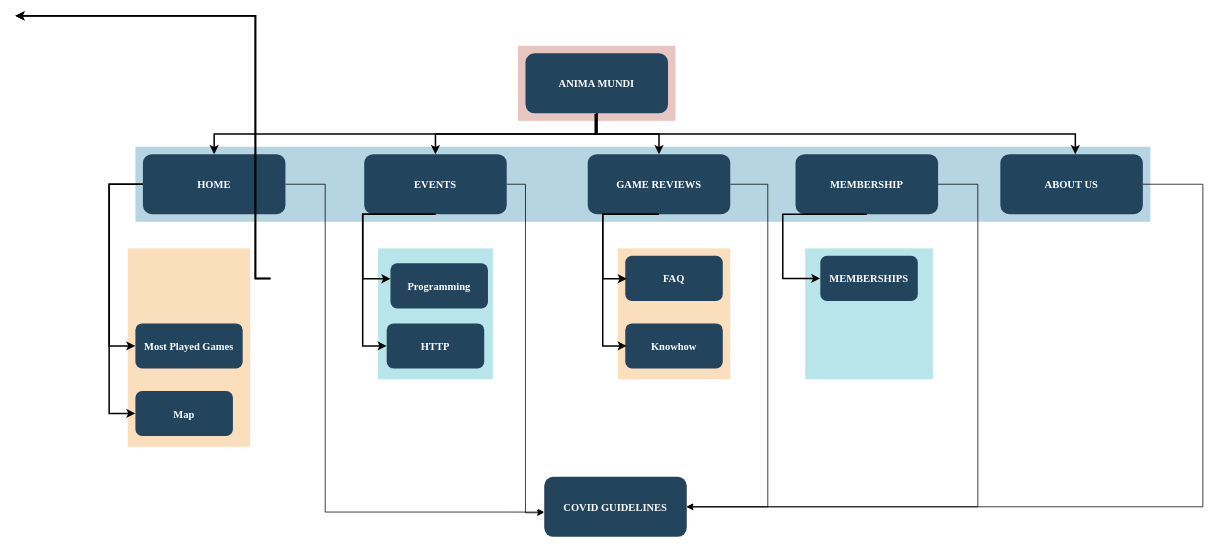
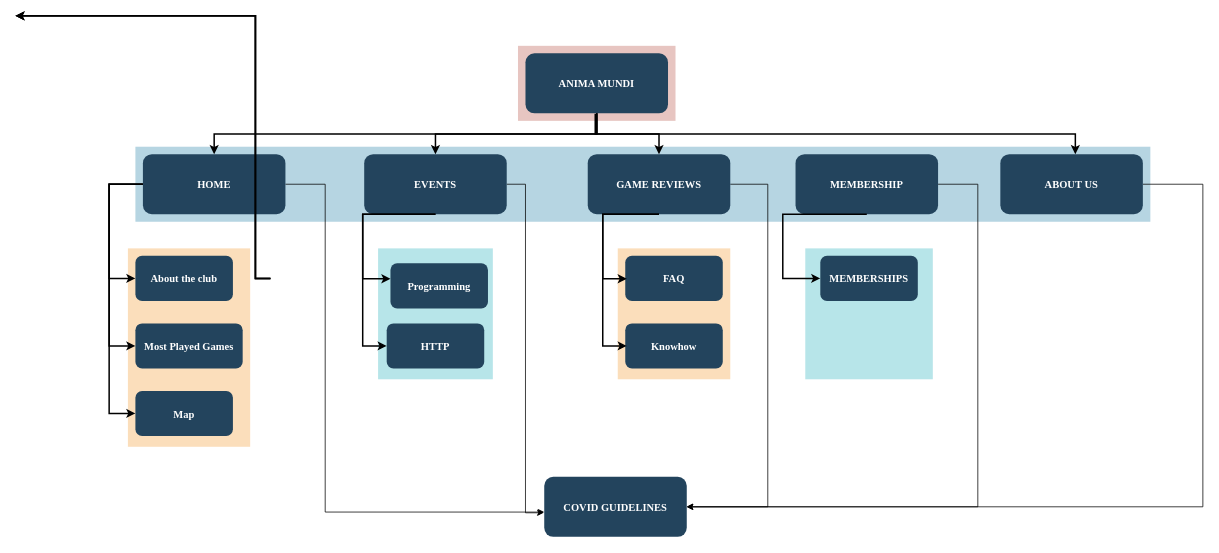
  <mxCell id="0" />
  <mxCell id="1" parent="0" />
  <mxCell id="2" value="" style="fillColor=#AE4132;strokeColor=none;opacity=30;" parent="1" vertex="1"><mxGeometry x="690" y="60.5" width="210" height="100.0" as="geometry" /></mxCell>
  <mxCell id="3" value="" style="fillColor=#10739E;strokeColor=none;opacity=30;" parent="1" vertex="1"><mxGeometry x="180" y="195" width="1353" height="100" as="geometry" /></mxCell>
  <mxCell id="4" value="" style="fillColor=#F2931E;strokeColor=none;opacity=30;" parent="1" vertex="1"><mxGeometry x="823" y="330.5" width="150" height="174.5" as="geometry" /></mxCell>
  <mxCell id="5" value="" style="fillColor=#F2931E;strokeColor=none;opacity=30;" parent="1" vertex="1"><mxGeometry x="170" y="330.5" width="163" height="264.5" as="geometry" /></mxCell>
  <mxCell id="6" value="" style="fillColor=#12AAB5;strokeColor=none;opacity=30;" parent="1" vertex="1"><mxGeometry x="1073" y="330.5" width="170" height="174.5" as="geometry" /></mxCell>
  <mxCell id="7" value="" style="fillColor=#12AAB5;strokeColor=none;opacity=30;" parent="1" vertex="1"><mxGeometry x="503.5" y="330.5" width="153" height="174.5" as="geometry" /></mxCell>
  <mxCell id="8" value="ANIMA MUNDI" style="rounded=1;fillColor=#23445D;gradientColor=none;strokeColor=none;fontColor=#FFFFFF;fontStyle=1;fontFamily=Tahoma;fontSize=14" parent="1" vertex="1"><mxGeometry x="700" y="70.5" width="190" height="80" as="geometry" /></mxCell>
  <mxCell id="9" style="edgeStyle=orthogonalEdgeStyle;rounded=0;orthogonalLoop=1;jettySize=auto;html=1;entryX=1;entryY=0.5;entryDx=0;entryDy=0;" edge="1" parent="1" source="10" target="42"><mxGeometry relative="1" as="geometry"><Array as="points"><mxPoint x="1303" y="245" /><mxPoint x="1303" y="675" /></Array></mxGeometry></mxCell>
  <mxCell id="10" value="MEMBERSHIP" style="rounded=1;fillColor=#23445D;gradientColor=none;strokeColor=none;fontColor=#FFFFFF;fontStyle=1;fontFamily=Tahoma;fontSize=14" parent="1" vertex="1"><mxGeometry x="1060" y="205" width="190" height="80" as="geometry" /></mxCell>
  <mxCell id="11" style="edgeStyle=orthogonalEdgeStyle;rounded=0;orthogonalLoop=1;jettySize=auto;html=1;entryX=1;entryY=0.5;entryDx=0;entryDy=0;" edge="1" parent="1" source="12" target="42"><mxGeometry relative="1" as="geometry"><Array as="points"><mxPoint x="1023" y="245" /><mxPoint x="1023" y="675" /></Array></mxGeometry></mxCell>
  <mxCell id="12" value="GAME REVIEWS" style="rounded=1;fillColor=#23445D;gradientColor=none;strokeColor=none;fontColor=#FFFFFF;fontStyle=1;fontFamily=Tahoma;fontSize=14" parent="1" vertex="1"><mxGeometry x="783" y="205" width="190" height="80" as="geometry" /></mxCell>
  <mxCell id="13" style="edgeStyle=orthogonalEdgeStyle;rounded=0;orthogonalLoop=1;jettySize=auto;html=1;entryX=-0.005;entryY=0.6;entryDx=0;entryDy=0;entryPerimeter=0;" edge="1" parent="1" source="14" target="42"><mxGeometry relative="1" as="geometry" /></mxCell>
  <mxCell id="14" value="EVENTS" style="rounded=1;fillColor=#23445D;gradientColor=none;strokeColor=none;fontColor=#FFFFFF;fontStyle=1;fontFamily=Tahoma;fontSize=14" parent="1" vertex="1"><mxGeometry x="485" y="205" width="190" height="80" as="geometry" /></mxCell>
  <mxCell id="15" style="edgeStyle=orthogonalEdgeStyle;rounded=0;orthogonalLoop=1;jettySize=auto;html=1;entryX=0;entryY=0.588;entryDx=0;entryDy=0;entryPerimeter=0;" edge="1" parent="1" source="16" target="42"><mxGeometry relative="1" as="geometry"><Array as="points"><mxPoint x="433" y="245" /><mxPoint x="433" y="682" /></Array></mxGeometry></mxCell>
  <mxCell id="16" value="HOME" style="rounded=1;fillColor=#23445D;gradientColor=none;strokeColor=none;fontColor=#FFFFFF;fontStyle=1;fontFamily=Tahoma;fontSize=14" parent="1" vertex="1"><mxGeometry x="190" y="205" width="190" height="80" as="geometry" /></mxCell>
+ <mxCell id="17" value="About the club" style="rounded=1;fillColor=#23445D;gradientColor=none;strokeColor=none;fontColor=#FFFFFF;fontStyle=1;fontFamily=Tahoma;fontSize=14" parent="1" vertex="1"><mxGeometry x="180" y="340.5" width="130" height="60" as="geometry" /></mxCell>
  <mxCell id="18" value="Most Played Games" style="rounded=1;fillColor=#23445D;gradientColor=none;strokeColor=none;fontColor=#FFFFFF;fontStyle=1;fontFamily=Tahoma;fontSize=14" parent="1" vertex="1"><mxGeometry x="180" y="430.5" width="143" height="60" as="geometry" /></mxCell>
  <mxCell id="19" value="Map" style="rounded=1;fillColor=#23445D;gradientColor=none;strokeColor=none;fontColor=#FFFFFF;fontStyle=1;fontFamily=Tahoma;fontSize=14" parent="1" vertex="1"><mxGeometry x="180" y="520.5" width="130" height="60" as="geometry" /></mxCell>
  <mxCell id="20" value="Programming" style="rounded=1;fillColor=#23445D;gradientColor=none;strokeColor=none;fontColor=#FFFFFF;fontStyle=1;fontFamily=Tahoma;fontSize=14" parent="1" vertex="1"><mxGeometry x="520" y="350.5" width="130" height="60" as="geometry" /></mxCell>
  <mxCell id="21" value="HTTP" style="rounded=1;fillColor=#23445D;gradientColor=none;strokeColor=none;fontColor=#FFFFFF;fontStyle=1;fontFamily=Tahoma;fontSize=14" parent="1" vertex="1"><mxGeometry x="515" y="430.5" width="130" height="60" as="geometry" /></mxCell>
  <mxCell id="22" value="FAQ" style="rounded=1;fillColor=#23445D;gradientColor=none;strokeColor=none;fontColor=#FFFFFF;fontStyle=1;fontFamily=Tahoma;fontSize=14" parent="1" vertex="1"><mxGeometry x="833" y="340.5" width="130" height="60" as="geometry" /></mxCell>
  <mxCell id="23" value="Knowhow" style="rounded=1;fillColor=#23445D;gradientColor=none;strokeColor=none;fontColor=#FFFFFF;fontStyle=1;fontFamily=Tahoma;fontSize=14" parent="1" vertex="1"><mxGeometry x="833" y="430.5" width="130" height="60" as="geometry" /></mxCell>
  <mxCell id="24" value="MEMBERSHIPS" style="rounded=1;fillColor=#23445D;gradientColor=none;strokeColor=none;fontColor=#FFFFFF;fontStyle=1;fontFamily=Tahoma;fontSize=14" parent="1" vertex="1"><mxGeometry x="1093" y="340.5" width="130" height="60" as="geometry" /></mxCell>
  <mxCell id="25" value="" style="edgeStyle=elbowEdgeStyle;elbow=vertical;strokeWidth=2;rounded=0" parent="1" source="8" target="14" edge="1"><mxGeometry x="347" y="225.5" width="100" height="100" as="geometry"><mxPoint x="805" y="160.5" as="sourcePoint" /><mxPoint x="1410" y="230.5" as="targetPoint" /></mxGeometry></mxCell>
  <mxCell id="26" value="" style="edgeStyle=elbowEdgeStyle;elbow=vertical;strokeWidth=2;rounded=0" parent="1" source="8" target="16" edge="1"><mxGeometry x="-23" y="135.5" width="100" height="100" as="geometry"><mxPoint x="-80" y="120.5" as="sourcePoint" /><mxPoint x="20" y="20.5" as="targetPoint" /></mxGeometry></mxCell>
+ <mxCell id="27" value="" style="edgeStyle=elbowEdgeStyle;elbow=horizontal;strokeWidth=2;rounded=0" parent="1" source="16" target="17" edge="1"><mxGeometry x="-23" y="135.5" width="100" height="100" as="geometry"><mxPoint x="-80" y="120.5" as="sourcePoint" /><mxPoint x="20" y="20.5" as="targetPoint" /><Array as="points"><mxPoint x="145" y="320.5" /></Array></mxGeometry></mxCell>
  <mxCell id="28" value="" style="edgeStyle=elbowEdgeStyle;elbow=horizontal;strokeWidth=2;rounded=0" parent="1" source="16" target="18" edge="1"><mxGeometry x="-23" y="135.5" width="100" height="100" as="geometry"><mxPoint x="-80" y="120.5" as="sourcePoint" /><mxPoint x="20" y="20.5" as="targetPoint" /><Array as="points"><mxPoint x="145" y="360.5" /></Array></mxGeometry></mxCell>
  <mxCell id="29" value="" style="edgeStyle=elbowEdgeStyle;elbow=horizontal;strokeWidth=2;rounded=0" parent="1" source="16" target="19" edge="1"><mxGeometry x="-23" y="135.5" width="100" height="100" as="geometry"><mxPoint x="-80" y="120.5" as="sourcePoint" /><mxPoint x="20" y="20.5" as="targetPoint" /><Array as="points"><mxPoint x="145" y="410.5" /></Array></mxGeometry></mxCell>
  <mxCell id="30" value="" style="edgeStyle=elbowEdgeStyle;elbow=horizontal;strokeWidth=2;rounded=0" parent="1" edge="1"><mxGeometry x="-23" y="135.5" width="100" height="100" as="geometry"><mxPoint x="360" y="370.5" as="sourcePoint" /><mxPoint x="20" y="20.5" as="targetPoint" /><Array as="points"><mxPoint x="340" y="420.5" /></Array></mxGeometry></mxCell>
  <mxCell id="31" value="" style="edgeStyle=elbowEdgeStyle;elbow=horizontal;strokeWidth=2;rounded=0" parent="1" edge="1"><mxGeometry x="-23" y="135.5" width="100" height="100" as="geometry"><mxPoint x="360" y="370.5" as="sourcePoint" /><mxPoint x="20" y="20.5" as="targetPoint" /><Array as="points"><mxPoint x="340" y="460.5" /></Array></mxGeometry></mxCell>
  <mxCell id="32" value="" style="edgeStyle=elbowEdgeStyle;elbow=horizontal;strokeWidth=2;rounded=0" parent="1" edge="1"><mxGeometry x="-23" y="135.5" width="100" height="100" as="geometry"><mxPoint x="360" y="370.5" as="sourcePoint" /><mxPoint x="20" y="20.5" as="targetPoint" /><Array as="points"><mxPoint x="340" y="500.5" /></Array></mxGeometry></mxCell>
  <mxCell id="33" value="" style="edgeStyle=elbowEdgeStyle;elbow=horizontal;strokeWidth=2;rounded=0;exitX=0.5;exitY=1;exitDx=0;exitDy=0;" parent="1" source="14" target="20" edge="1"><mxGeometry x="-23" y="135.5" width="100" height="100" as="geometry"><mxPoint x="710" y="370.5" as="sourcePoint" /><mxPoint x="20" y="20.5" as="targetPoint" /><Array as="points"><mxPoint x="483" y="371" /><mxPoint x="690" y="420.5" /></Array></mxGeometry></mxCell>
  <mxCell id="34" value="" style="edgeStyle=elbowEdgeStyle;elbow=horizontal;strokeWidth=2;rounded=0;exitX=0.5;exitY=1;exitDx=0;exitDy=0;" parent="1" source="14" target="21" edge="1"><mxGeometry x="-23" y="135.5" width="100" height="100" as="geometry"><mxPoint x="710" y="370.5" as="sourcePoint" /><mxPoint x="20" y="20.5" as="targetPoint" /><Array as="points"><mxPoint x="483" y="385" /><mxPoint x="690" y="460.5" /></Array></mxGeometry></mxCell>
  <mxCell id="35" value="" style="edgeStyle=elbowEdgeStyle;elbow=vertical;strokeWidth=2;rounded=0;exitX=0.5;exitY=1;exitDx=0;exitDy=0;entryX=0;entryY=0.5;entryDx=0;entryDy=0;" parent="1" source="10" target="24" edge="1"><mxGeometry x="-23" y="135.5" width="100" height="100" as="geometry"><mxPoint x="-80" y="120.5" as="sourcePoint" /><mxPoint x="20" y="20.5" as="targetPoint" /><Array as="points"><mxPoint x="1043" y="355" /><mxPoint x="1033" y="375" /></Array></mxGeometry></mxCell>
  <mxCell id="36" style="edgeStyle=orthogonalEdgeStyle;rounded=0;orthogonalLoop=1;jettySize=auto;html=1;entryX=1;entryY=0.5;entryDx=0;entryDy=0;" edge="1" parent="1" source="37" target="42"><mxGeometry relative="1" as="geometry"><Array as="points"><mxPoint x="1603" y="245" /><mxPoint x="1603" y="675" /></Array></mxGeometry></mxCell>
  <mxCell id="37" value="ABOUT US" style="rounded=1;fillColor=#23445D;gradientColor=none;strokeColor=none;fontColor=#FFFFFF;fontStyle=1;fontFamily=Tahoma;fontSize=14" vertex="1" parent="1"><mxGeometry x="1333" y="205" width="190" height="80" as="geometry" /></mxCell>
  <mxCell id="38" value="" style="edgeStyle=elbowEdgeStyle;elbow=vertical;strokeWidth=2;rounded=0" edge="1" parent="1" target="12"><mxGeometry x="337" y="215.5" width="100" height="100" as="geometry"><mxPoint x="795" y="150.5" as="sourcePoint" /><mxPoint x="1155" y="205" as="targetPoint" /></mxGeometry></mxCell>
  <mxCell id="39" value="" style="edgeStyle=elbowEdgeStyle;elbow=vertical;strokeWidth=2;rounded=0" edge="1" parent="1"><mxGeometry x="615" y="215.5" width="100" height="100" as="geometry"><mxPoint x="793" y="151" as="sourcePoint" /><mxPoint x="1433" y="205" as="targetPoint" /></mxGeometry></mxCell>
  <mxCell id="40" value="" style="edgeStyle=elbowEdgeStyle;elbow=horizontal;strokeWidth=2;rounded=0;exitX=0.5;exitY=1;exitDx=0;exitDy=0;" edge="1" parent="1" source="12"><mxGeometry x="297" y="135.5" width="100" height="100" as="geometry"><mxPoint x="900" y="285" as="sourcePoint" /><mxPoint x="835" y="460.5" as="targetPoint" /><Array as="points"><mxPoint x="803" y="385" /><mxPoint x="1010" y="460.5" /></Array></mxGeometry></mxCell>
  <mxCell id="41" value="" style="edgeStyle=elbowEdgeStyle;elbow=horizontal;strokeWidth=2;rounded=0;exitX=0.5;exitY=1;exitDx=0;exitDy=0;" edge="1" parent="1" source="12"><mxGeometry x="297" y="135.5" width="100" height="100" as="geometry"><mxPoint x="863" y="305" as="sourcePoint" /><mxPoint x="835" y="371" as="targetPoint" /><Array as="points"><mxPoint x="803" y="371" /><mxPoint x="1010" y="420.5" /></Array></mxGeometry></mxCell>
  <mxCell id="42" value="COVID GUIDELINES" style="rounded=1;fillColor=#23445D;gradientColor=none;strokeColor=none;fontColor=#FFFFFF;fontStyle=1;fontFamily=Tahoma;fontSize=14" vertex="1" parent="1"><mxGeometry x="725" y="635" width="190" height="80" as="geometry" /></mxCell>
